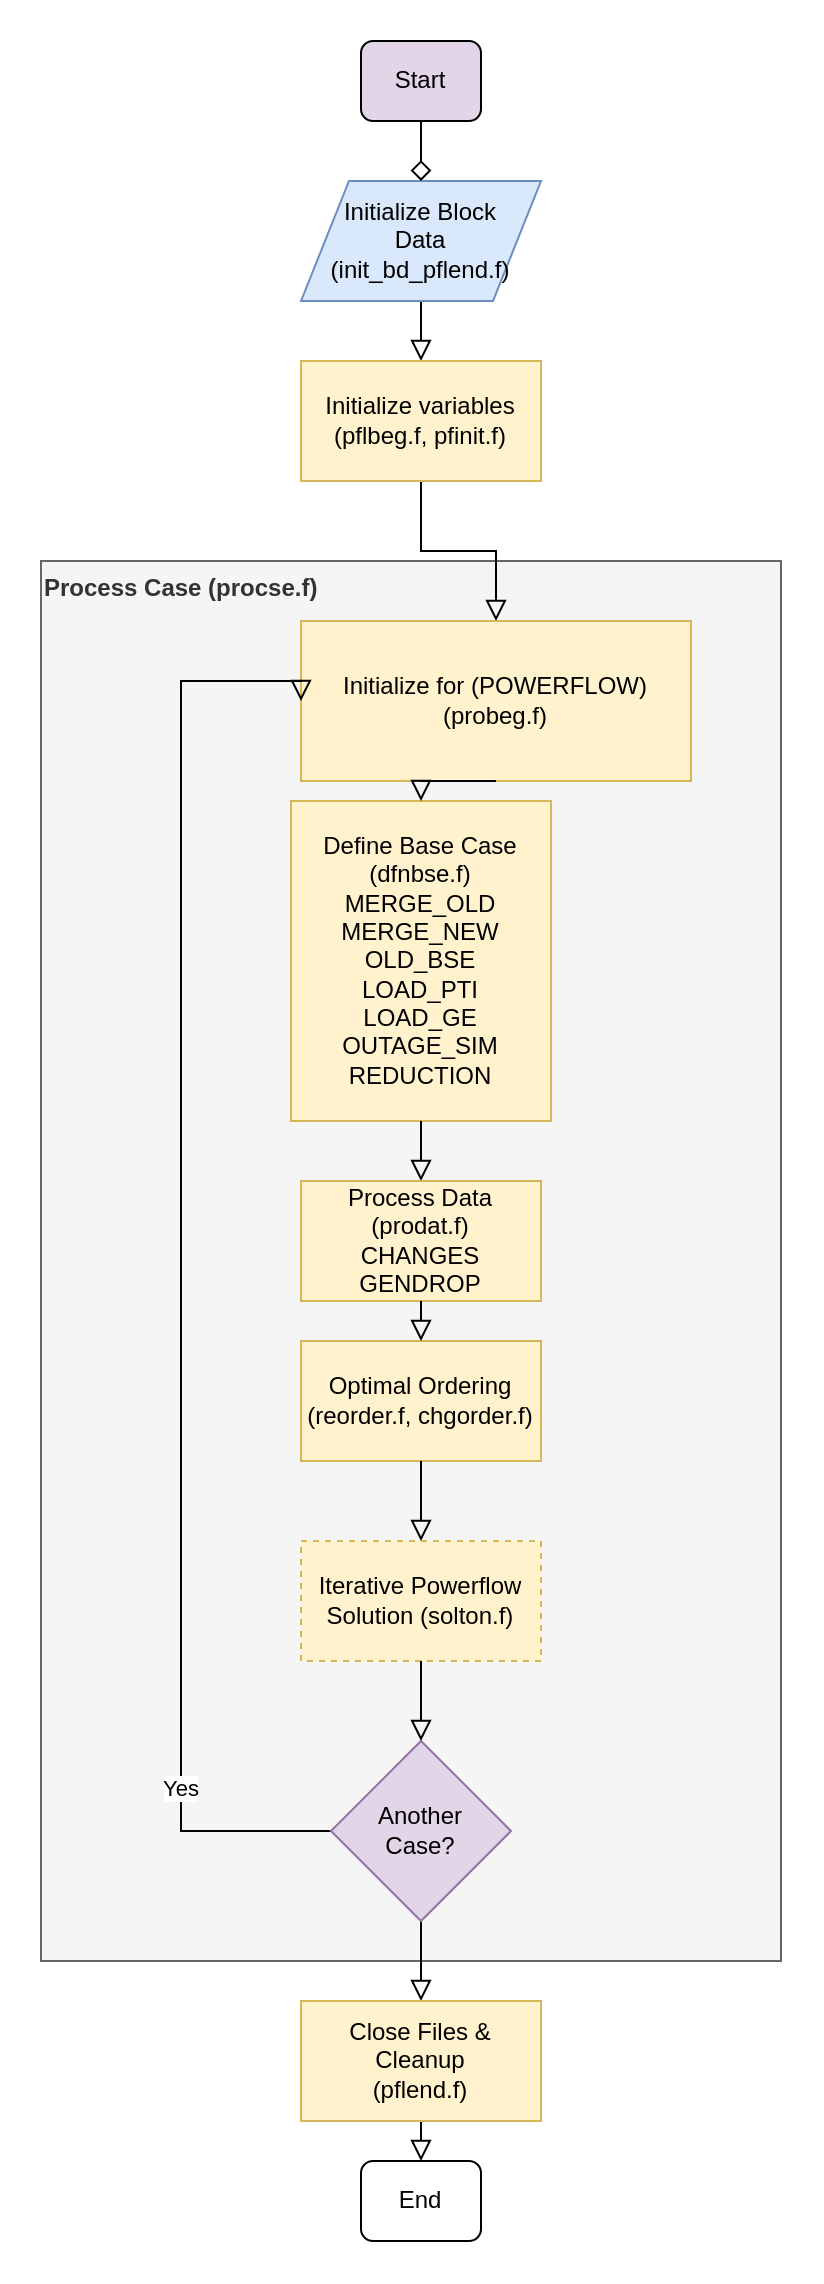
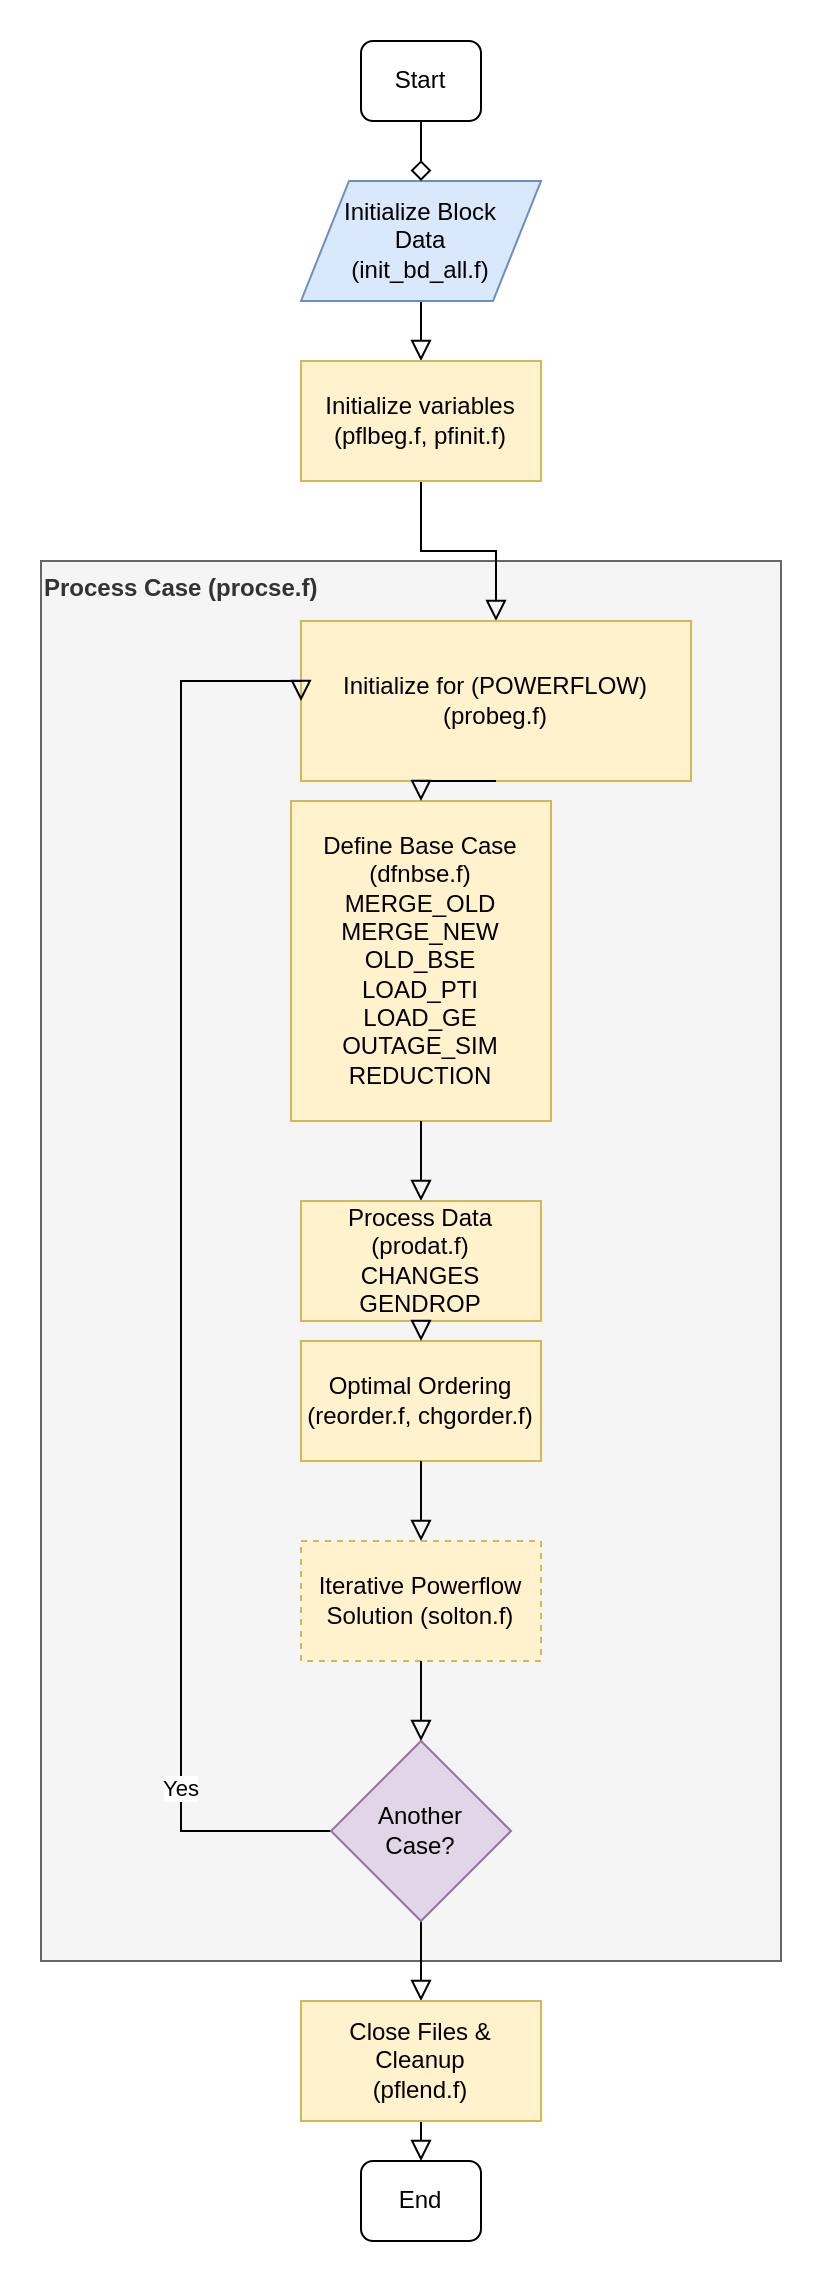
  <mxCell id="0" />
  <mxCell id="1" parent="0" />
  <mxCell id="2" value="Process Case (procse.f)" style="rounded=0;whiteSpace=wrap;html=1;fillColor=#f5f5f5;strokeColor=#666666;fontColor=#333333;align=left;verticalAlign=top;fontStyle=1" parent="1" vertex="1"><mxGeometry x="20" y="280" width="370" height="700" as="geometry" /></mxCell>
  <mxCell id="3" value="" style="rounded=0;html=1;jettySize=auto;orthogonalLoop=1;fontSize=11;endArrow=block;endFill=0;endSize=8;strokeWidth=1;shadow=0;labelBackgroundColor=none;edgeStyle=orthogonalEdgeStyle;entryX=0.5;entryY=0;entryDx=0;entryDy=0;exitX=0.5;exitY=1;exitDx=0;exitDy=0;" parent="1" source="6" target="9" edge="1"><mxGeometry relative="1" as="geometry"><mxPoint x="210" y="430" as="targetPoint" /></mxGeometry></mxCell>
- <mxCell id="4" value="Start" style="rounded=1;whiteSpace=wrap;html=1;fontSize=12;glass=0;strokeWidth=1;shadow=0;fillColor=#e1d5e7;" parent="1" vertex="1"><mxGeometry x="180" y="20" width="60" height="40" as="geometry" /></mxCell>
+ <mxCell id="4" value="Start" style="rounded=1;whiteSpace=wrap;html=1;fontSize=12;glass=0;strokeWidth=1;shadow=0;" parent="1" vertex="1"><mxGeometry x="180" y="20" width="60" height="40" as="geometry" /></mxCell>
  <mxCell id="5" value="End" style="rounded=1;whiteSpace=wrap;html=1;fontSize=12;glass=0;strokeWidth=1;shadow=0;" parent="1" vertex="1"><mxGeometry x="180" y="1080" width="60" height="40" as="geometry" /></mxCell>
- <mxCell id="6" value="Initialize Block &lt;br&gt;Data&lt;br&gt;(init_bd_pflend.f)" style="shape=parallelogram;perimeter=parallelogramPerimeter;whiteSpace=wrap;html=1;fillColor=#dae8fc;strokeColor=#6c8ebf;" parent="1" vertex="1"><mxGeometry x="150" y="90" width="120" height="60" as="geometry" /></mxCell>
+ <mxCell id="6" value="Initialize Block &lt;br&gt;Data&lt;br&gt;(init_bd_all.f)" style="shape=parallelogram;perimeter=parallelogramPerimeter;whiteSpace=wrap;html=1;fillColor=#dae8fc;strokeColor=#6c8ebf;" parent="1" vertex="1"><mxGeometry x="150" y="90" width="120" height="60" as="geometry" /></mxCell>
  <mxCell id="7" value="" style="rounded=0;html=1;jettySize=auto;orthogonalLoop=1;fontSize=11;endArrow=diamond;endFill=0;endSize=8;strokeWidth=1;shadow=0;labelBackgroundColor=none;edgeStyle=orthogonalEdgeStyle;" parent="1" source="4" target="6" edge="1"><mxGeometry relative="1" as="geometry"><mxPoint x="210" y="90" as="sourcePoint" /><mxPoint x="210" y="430" as="targetPoint" /></mxGeometry></mxCell>
  <mxCell id="8" value="" style="rounded=0;html=1;jettySize=auto;orthogonalLoop=1;fontSize=11;endArrow=block;endFill=0;endSize=8;strokeWidth=1;shadow=0;labelBackgroundColor=none;edgeStyle=orthogonalEdgeStyle;exitX=0.5;exitY=1;exitDx=0;exitDy=0;entryX=0.5;entryY=0;entryDx=0;entryDy=0;" parent="1" source="9" target="10" edge="1"><mxGeometry relative="1" as="geometry"><mxPoint x="210" y="270" as="sourcePoint" /><mxPoint x="210" y="300" as="targetPoint" /></mxGeometry></mxCell>
  <mxCell id="9" value="Initialize variables&lt;br&gt;(pflbeg.f, pfinit.f)" style="rounded=0;whiteSpace=wrap;html=1;fillColor=#fff2cc;strokeColor=#d6b656;" parent="1" vertex="1"><mxGeometry x="150" y="180" width="120" height="60" as="geometry" /></mxCell>
  <mxCell id="10" value="Initialize for (POWERFLOW) (probeg.f)" style="rounded=0;whiteSpace=wrap;html=1;fillColor=#fff2cc;strokeColor=#d6b656;" parent="1" vertex="1"><mxGeometry x="150" y="310" width="195" height="80" as="geometry" /></mxCell>
  <mxCell id="11" value="Define Base Case (dfnbse.f)&lt;br&gt;MERGE_OLD&lt;br&gt;MERGE_NEW&lt;br&gt;OLD_BSE&lt;br&gt;LOAD_PTI&lt;br&gt;LOAD_GE&lt;br&gt;OUTAGE_SIM&lt;br&gt;REDUCTION" style="rounded=0;whiteSpace=wrap;html=1;fillColor=#fff2cc;strokeColor=#d6b656;" parent="1" vertex="1"><mxGeometry x="145" y="400" width="130" height="160" as="geometry" /></mxCell>
  <mxCell id="12" value="" style="rounded=0;html=1;jettySize=auto;orthogonalLoop=1;fontSize=11;endArrow=block;endFill=0;endSize=8;strokeWidth=1;shadow=0;labelBackgroundColor=none;edgeStyle=orthogonalEdgeStyle;exitX=0.5;exitY=1;exitDx=0;exitDy=0;entryX=0.5;entryY=0;entryDx=0;entryDy=0;" parent="1" source="10" target="11" edge="1"><mxGeometry relative="1" as="geometry"><mxPoint x="220" y="580" as="sourcePoint" /><mxPoint x="220" y="610" as="targetPoint" /></mxGeometry></mxCell>
  <mxCell id="13" value="" style="rounded=0;html=1;jettySize=auto;orthogonalLoop=1;fontSize=11;endArrow=block;endFill=0;endSize=8;strokeWidth=1;shadow=0;labelBackgroundColor=none;edgeStyle=orthogonalEdgeStyle;exitX=0.5;exitY=1;exitDx=0;exitDy=0;entryX=0.5;entryY=0;entryDx=0;entryDy=0;" parent="1" source="11" target="18" edge="1"><mxGeometry relative="1" as="geometry"><mxPoint x="220" y="670" as="sourcePoint" /><mxPoint x="220" y="700" as="targetPoint" /></mxGeometry></mxCell>
  <mxCell id="14" value="" style="rounded=0;html=1;jettySize=auto;orthogonalLoop=1;fontSize=11;endArrow=block;endFill=0;endSize=8;strokeWidth=1;shadow=0;labelBackgroundColor=none;edgeStyle=orthogonalEdgeStyle;exitX=0;exitY=0.5;exitDx=0;exitDy=0;entryX=0;entryY=0.5;entryDx=0;entryDy=0;" parent="1" source="23" target="10" edge="1"><mxGeometry relative="1" as="geometry"><mxPoint x="265" y="845" as="sourcePoint" /><mxPoint x="35" y="1059" as="targetPoint" /><Array as="points"><mxPoint x="90" y="915" /><mxPoint x="90" y="340" /></Array></mxGeometry></mxCell>
  <mxCell id="15" value="Yes" style="edgeLabel;html=1;align=center;verticalAlign=middle;resizable=0;points=[];" parent="14" vertex="1" connectable="0"><mxGeometry x="-0.73" y="1" relative="1" as="geometry"><mxPoint as="offset" /></mxGeometry></mxCell>
  <mxCell id="16" value="" style="rounded=0;html=1;jettySize=auto;orthogonalLoop=1;fontSize=11;endArrow=block;endFill=0;endSize=8;strokeWidth=1;shadow=0;labelBackgroundColor=none;edgeStyle=orthogonalEdgeStyle;entryX=0.5;entryY=0;entryDx=0;entryDy=0;" parent="1" source="23" target="22" edge="1"><mxGeometry relative="1" as="geometry"><mxPoint x="210" y="1150" as="sourcePoint" /><mxPoint x="210" y="1180" as="targetPoint" /></mxGeometry></mxCell>
  <mxCell id="17" value="" style="rounded=0;html=1;jettySize=auto;orthogonalLoop=1;fontSize=11;endArrow=block;endFill=0;endSize=8;strokeWidth=1;shadow=0;labelBackgroundColor=none;edgeStyle=orthogonalEdgeStyle;exitX=0.5;exitY=1;exitDx=0;exitDy=0;entryX=0.5;entryY=0;entryDx=0;entryDy=0;" parent="1" source="22" target="5" edge="1"><mxGeometry relative="1" as="geometry"><mxPoint x="210" y="1114" as="sourcePoint" /><mxPoint x="220" y="1034" as="targetPoint" /></mxGeometry></mxCell>
- <mxCell id="18" value="Process Data&lt;br&gt;(prodat.f)&lt;br&gt;CHANGES&lt;br&gt;GENDROP" style="rounded=0;whiteSpace=wrap;html=1;fillColor=#fff2cc;strokeColor=#d6b656;" vertex="1" parent="1"><mxGeometry x="150" y="590" width="120" height="60" as="geometry" /></mxCell>
+ <mxCell id="18" value="Process Data&lt;br&gt;(prodat.f)&lt;br&gt;CHANGES&lt;br&gt;GENDROP" style="rounded=0;whiteSpace=wrap;html=1;fillColor=#fff2cc;strokeColor=#d6b656;" vertex="1" parent="1"><mxGeometry x="150" y="600" width="120" height="60" as="geometry" /></mxCell>
  <mxCell id="19" value="Optimal Ordering&lt;br&gt;(reorder.f, chgorder.f)" style="rounded=0;whiteSpace=wrap;html=1;fillColor=#fff2cc;strokeColor=#d6b656;" vertex="1" parent="1"><mxGeometry x="150" y="670" width="120" height="60" as="geometry" /></mxCell>
  <mxCell id="20" value="" style="rounded=0;html=1;jettySize=auto;orthogonalLoop=1;fontSize=11;endArrow=block;endFill=0;endSize=8;strokeWidth=1;shadow=0;labelBackgroundColor=none;edgeStyle=orthogonalEdgeStyle;entryX=0.5;entryY=0;entryDx=0;entryDy=0;exitX=0.5;exitY=1;exitDx=0;exitDy=0;" edge="1" parent="1" source="18" target="19"><mxGeometry relative="1" as="geometry"><mxPoint x="660" y="740" as="sourcePoint" /><mxPoint x="220" y="600" as="targetPoint" /></mxGeometry></mxCell>
  <mxCell id="21" value="Iterative Powerflow Solution (solton.f)" style="rounded=0;whiteSpace=wrap;html=1;fillColor=#fff2cc;strokeColor=#d6b656;dashed=1;" vertex="1" parent="1"><mxGeometry x="150" y="770" width="120" height="60" as="geometry" /></mxCell>
  <mxCell id="22" value="Close Files &amp;amp; Cleanup&lt;br&gt;(pflend.f)" style="rounded=0;whiteSpace=wrap;html=1;fillColor=#fff2cc;strokeColor=#d6b656;" vertex="1" parent="1"><mxGeometry x="150" y="1000" width="120" height="60" as="geometry" /></mxCell>
  <mxCell id="23" value="Another &lt;br&gt;Case?" style="rhombus;whiteSpace=wrap;html=1;align=center;fillColor=#e1d5e7;strokeColor=#9673a6;" vertex="1" parent="1"><mxGeometry x="165" y="870" width="90" height="90" as="geometry" /></mxCell>
  <mxCell id="24" value="" style="rounded=0;html=1;jettySize=auto;orthogonalLoop=1;fontSize=11;endArrow=block;endFill=0;endSize=8;strokeWidth=1;shadow=0;labelBackgroundColor=none;edgeStyle=orthogonalEdgeStyle;exitX=0.5;exitY=1;exitDx=0;exitDy=0;entryX=0.5;entryY=0;entryDx=0;entryDy=0;" edge="1" parent="1" source="19" target="21"><mxGeometry relative="1" as="geometry"><mxPoint x="220" y="570" as="sourcePoint" /><mxPoint x="220" y="600" as="targetPoint" /></mxGeometry></mxCell>
  <mxCell id="25" value="" style="rounded=0;html=1;jettySize=auto;orthogonalLoop=1;fontSize=11;endArrow=block;endFill=0;endSize=8;strokeWidth=1;shadow=0;labelBackgroundColor=none;edgeStyle=orthogonalEdgeStyle;exitX=0.5;exitY=1;exitDx=0;exitDy=0;entryX=0.5;entryY=0;entryDx=0;entryDy=0;" edge="1" parent="1" source="21" target="23"><mxGeometry relative="1" as="geometry"><mxPoint x="220" y="740" as="sourcePoint" /><mxPoint x="220" y="780" as="targetPoint" /></mxGeometry></mxCell>
